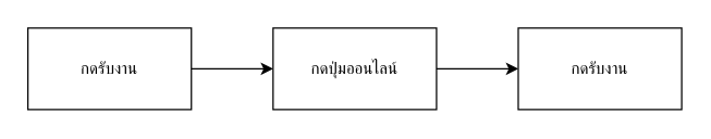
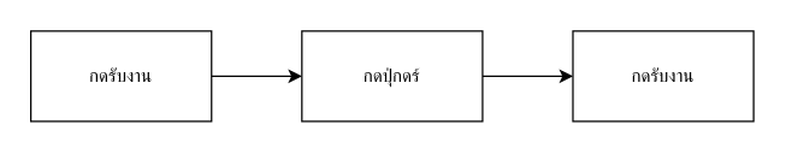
  <mxCell id="0" />
  <mxCell id="1" parent="0" />
  <mxCell id="2" style="edgeStyle=orthogonalEdgeStyle;rounded=0;orthogonalLoop=1;jettySize=auto;html=1;exitX=1;exitY=0.5;exitDx=0;exitDy=0;entryX=0;entryY=0.5;entryDx=0;entryDy=0;" edge="1" parent="1" source="3" target="5"><mxGeometry relative="1" as="geometry" /></mxCell>
  <mxCell id="3" value="กดรับงาน" style="rounded=0;whiteSpace=wrap;html=1;" vertex="1" parent="1"><mxGeometry x="20" y="20" width="120" height="60" as="geometry" /></mxCell>
  <mxCell id="4" style="edgeStyle=orthogonalEdgeStyle;rounded=0;orthogonalLoop=1;jettySize=auto;html=1;exitX=1;exitY=0.5;exitDx=0;exitDy=0;entryX=0;entryY=0.5;entryDx=0;entryDy=0;" edge="1" parent="1" source="5" target="6"><mxGeometry relative="1" as="geometry" /></mxCell>
- <mxCell id="5" value="กดปุ่มออนไลน์" style="rounded=0;whiteSpace=wrap;html=1;" vertex="1" parent="1"><mxGeometry x="200" y="20" width="120" height="60" as="geometry" /></mxCell>
+ <mxCell id="5" value="กดปุ่กดร์" style="rounded=0;whiteSpace=wrap;html=1;" vertex="1" parent="1"><mxGeometry x="200" y="20" width="120" height="60" as="geometry" /></mxCell>
  <mxCell id="6" value="กดรับงาน" style="rounded=0;whiteSpace=wrap;html=1;" vertex="1" parent="1"><mxGeometry x="380" y="20" width="120" height="60" as="geometry" /></mxCell>
